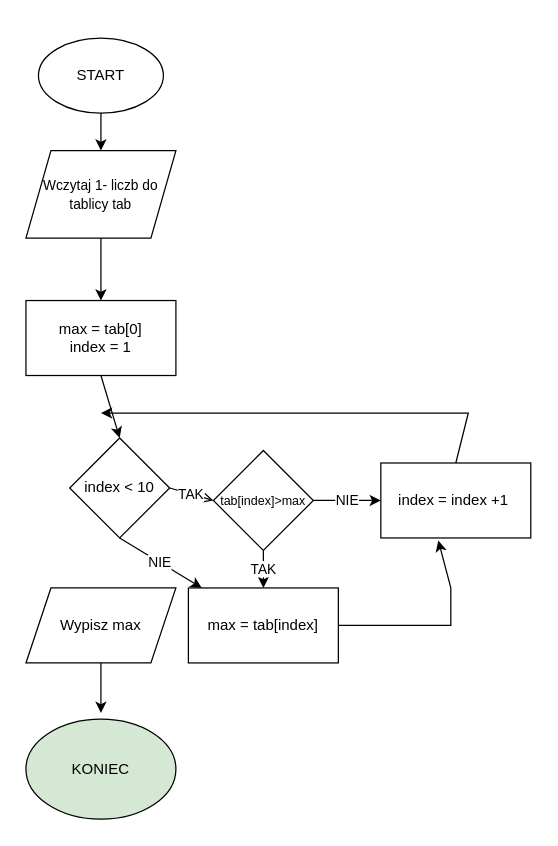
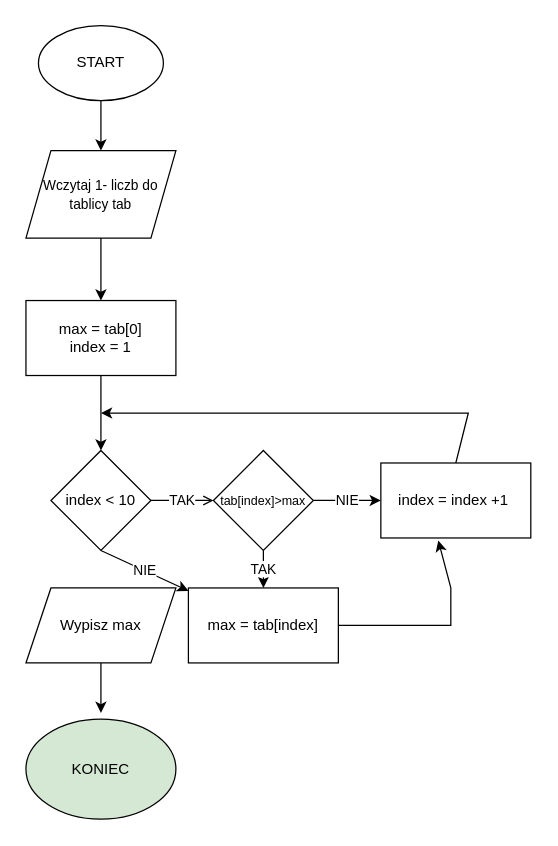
  <mxCell id="0" />
  <mxCell id="1" parent="0" />
- <mxCell id="2" value="START" style="ellipse;whiteSpace=wrap;html=1;" vertex="1" parent="1"><mxGeometry x="30" y="30" width="100" height="60" as="geometry" /></mxCell>
+ <mxCell id="2" value="START" style="ellipse;whiteSpace=wrap;html=1;" vertex="1" parent="1"><mxGeometry x="30" y="20" width="100" height="60" as="geometry" /></mxCell>
  <mxCell id="3" value="" style="endArrow=classic;html=1;rounded=0;exitX=0.5;exitY=1;exitDx=0;exitDy=0;" edge="1" parent="1" source="2"><mxGeometry width="50" height="50" relative="1" as="geometry"><mxPoint x="410" y="340" as="sourcePoint" /><mxPoint x="80" y="120" as="targetPoint" /></mxGeometry></mxCell>
  <mxCell id="4" value="&lt;font style=&quot;font-size: 11px;&quot;&gt;Wczytaj 1- liczb do tablicy tab&lt;/font&gt;" style="shape=parallelogram;perimeter=parallelogramPerimeter;whiteSpace=wrap;html=1;fixedSize=1;" vertex="1" parent="1"><mxGeometry x="20" y="120" width="120" height="70" as="geometry" /></mxCell>
  <mxCell id="5" value="" style="endArrow=classic;html=1;rounded=0;exitX=0.5;exitY=1;exitDx=0;exitDy=0;" edge="1" parent="1" source="4"><mxGeometry width="50" height="50" relative="1" as="geometry"><mxPoint x="400" y="350" as="sourcePoint" /><mxPoint x="80" y="240" as="targetPoint" /></mxGeometry></mxCell>
  <mxCell id="6" value="max = tab[0]&lt;br&gt;index = 1" style="rounded=0;whiteSpace=wrap;html=1;" vertex="1" parent="1"><mxGeometry x="20" y="240" width="120" height="60" as="geometry" /></mxCell>
- <mxCell id="7" value="index &amp;lt; 10" style="rhombus;whiteSpace=wrap;html=1;" vertex="1" parent="1"><mxGeometry x="55" y="350" width="80" height="80" as="geometry" /></mxCell>
+ <mxCell id="7" value="index &amp;lt; 10" style="rhombus;whiteSpace=wrap;html=1;" vertex="1" parent="1"><mxGeometry x="40" y="360" width="80" height="80" as="geometry" /></mxCell>
  <mxCell id="8" value="" style="endArrow=classic;html=1;rounded=0;exitX=0.5;exitY=1;exitDx=0;exitDy=0;entryX=0.5;entryY=0;entryDx=0;entryDy=0;" edge="1" parent="1" source="6" target="7"><mxGeometry width="50" height="50" relative="1" as="geometry"><mxPoint x="400" y="350" as="sourcePoint" /><mxPoint x="450" y="300" as="targetPoint" /></mxGeometry></mxCell>
  <mxCell id="9" value="Wypisz max" style="shape=parallelogram;perimeter=parallelogramPerimeter;whiteSpace=wrap;html=1;fixedSize=1;" vertex="1" parent="1"><mxGeometry x="20" y="470" width="120" height="60" as="geometry" /></mxCell>
  <mxCell id="10" value="NIE" style="endArrow=classic;html=1;rounded=0;exitX=0.5;exitY=1;exitDx=0;exitDy=0;" edge="1" parent="1" source="7" target="14"><mxGeometry width="50" height="50" relative="1" as="geometry"><mxPoint x="400" y="350" as="sourcePoint" /><mxPoint x="450" y="300" as="targetPoint" /></mxGeometry></mxCell>
  <mxCell id="11" value="KONIEC" style="ellipse;whiteSpace=wrap;html=1;fillColor=#d5e8d4;" vertex="1" parent="1"><mxGeometry x="20" y="575" width="120" height="80" as="geometry" /></mxCell>
  <mxCell id="12" value="" style="endArrow=classic;html=1;rounded=0;exitX=0.5;exitY=1;exitDx=0;exitDy=0;" edge="1" parent="1" source="9"><mxGeometry width="50" height="50" relative="1" as="geometry"><mxPoint x="400" y="490" as="sourcePoint" /><mxPoint x="80" y="570" as="targetPoint" /></mxGeometry></mxCell>
  <mxCell id="13" value="&lt;font style=&quot;font-size: 10px;&quot;&gt;tab[index]&amp;gt;max&lt;/font&gt;" style="rhombus;whiteSpace=wrap;html=1;" vertex="1" parent="1"><mxGeometry x="170" y="360" width="80" height="80" as="geometry" /></mxCell>
  <mxCell id="14" value="max = tab[index]" style="rounded=0;whiteSpace=wrap;html=1;" vertex="1" parent="1"><mxGeometry x="150" y="470" width="120" height="60" as="geometry" /></mxCell>
  <mxCell id="15" value="index = index +1&amp;nbsp;" style="rounded=0;whiteSpace=wrap;html=1;" vertex="1" parent="1"><mxGeometry x="304" y="370" width="120" height="60" as="geometry" /></mxCell>
  <mxCell id="16" value="TAK" style="endArrow=open;html=1;rounded=0;exitX=1;exitY=0.5;exitDx=0;exitDy=0;entryX=0;entryY=0.5;entryDx=0;entryDy=0;" edge="1" parent="1" source="7" target="13"><mxGeometry width="50" height="50" relative="1" as="geometry"><mxPoint x="400" y="500" as="sourcePoint" /><mxPoint x="450" y="450" as="targetPoint" /></mxGeometry></mxCell>
  <mxCell id="17" value="TAK" style="endArrow=classic;html=1;rounded=0;exitX=0.5;exitY=1;exitDx=0;exitDy=0;entryX=0.5;entryY=0;entryDx=0;entryDy=0;" edge="1" parent="1" source="13" target="14"><mxGeometry width="50" height="50" relative="1" as="geometry"><mxPoint x="400" y="500" as="sourcePoint" /><mxPoint x="450" y="450" as="targetPoint" /><mxPoint as="offset" /></mxGeometry></mxCell>
  <mxCell id="18" value="" style="endArrow=classic;html=1;rounded=0;exitX=1;exitY=0.5;exitDx=0;exitDy=0;entryX=0.383;entryY=1.033;entryDx=0;entryDy=0;entryPerimeter=0;" edge="1" parent="1" source="14" target="15"><mxGeometry width="50" height="50" relative="1" as="geometry"><mxPoint x="400" y="500" as="sourcePoint" /><mxPoint x="450" y="450" as="targetPoint" /><Array as="points"><mxPoint x="360" y="500" /><mxPoint x="360" y="470" /></Array></mxGeometry></mxCell>
  <mxCell id="19" value="" style="endArrow=classic;html=1;rounded=0;exitX=0.5;exitY=0;exitDx=0;exitDy=0;" edge="1" parent="1" source="15"><mxGeometry width="50" height="50" relative="1" as="geometry"><mxPoint x="400" y="500" as="sourcePoint" /><mxPoint x="80" y="330" as="targetPoint" /><Array as="points"><mxPoint x="374" y="330" /></Array></mxGeometry></mxCell>
  <mxCell id="20" value="NIE" style="endArrow=classic;html=1;rounded=0;exitX=1;exitY=0.5;exitDx=0;exitDy=0;entryX=0;entryY=0.5;entryDx=0;entryDy=0;" edge="1" parent="1" source="13" target="15"><mxGeometry width="50" height="50" relative="1" as="geometry"><mxPoint x="400" y="500" as="sourcePoint" /><mxPoint x="450" y="450" as="targetPoint" /></mxGeometry></mxCell>
